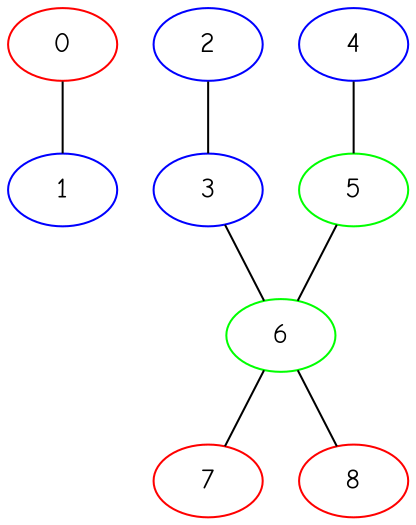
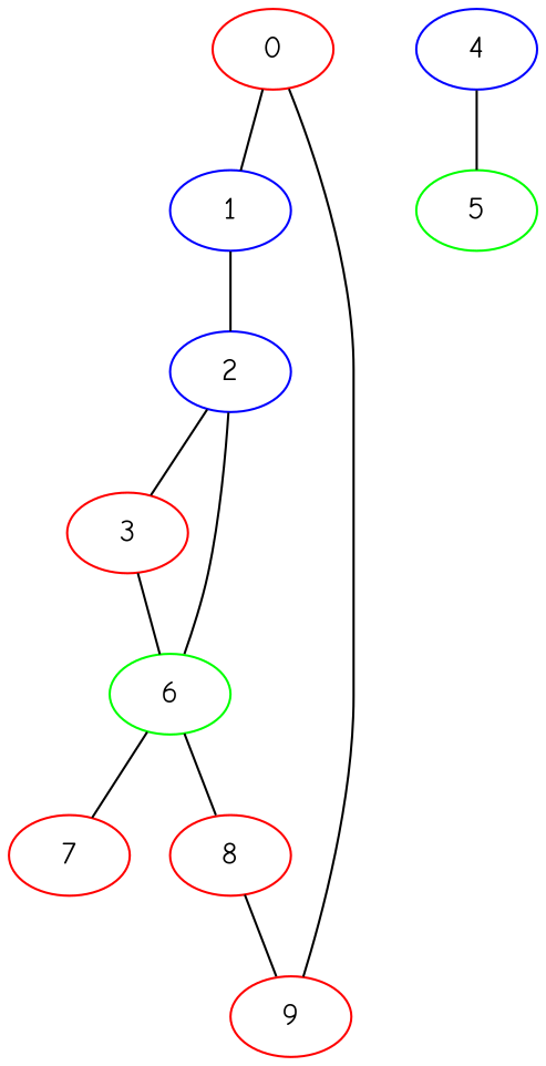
  strict graph {
    fontname="Comic Neue"
    node [color=blue fontname="Comic Neue"]
    edge [fontname="Comic Neue"]
    1
    0 [color=red]
+   9 [color=red]
    2
-   3
+   3 [color=red]
    6 [color=green]
    4
    5 [color=green]
    7 [color=red]
    8 [color=red]
+   1 -- 2
    0 -- 1
+   0 -- 9
    2 -- 3
    3 -- 6
    6 -- 7
    6 -- 8
    4 -- 5
-   5 -- 6
+   2 -- 6
+   8 -- 9
  }
